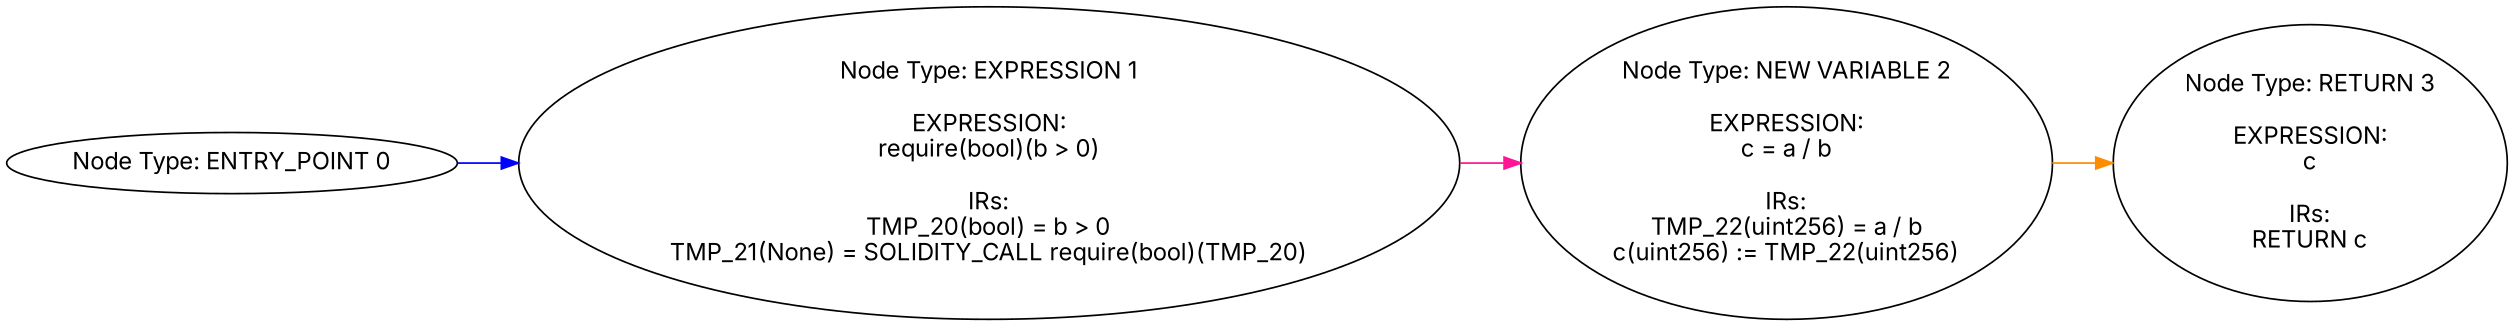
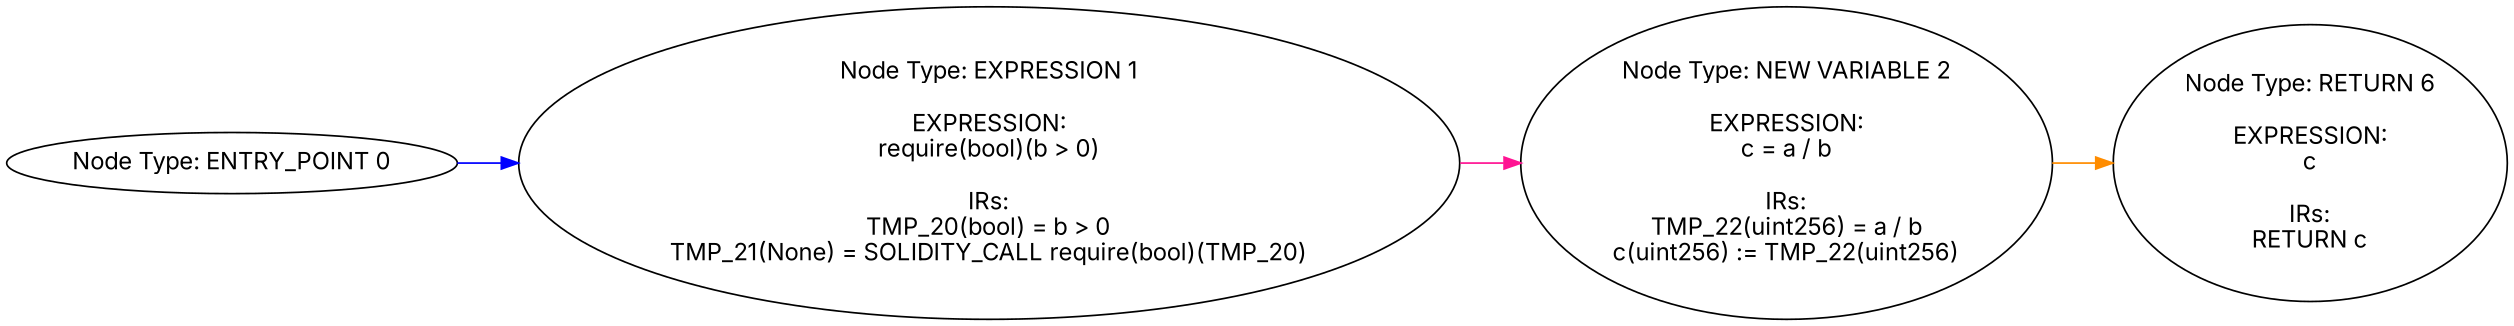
  digraph {
    rankdir=LR
    fontname=Inter
    node [fontname=Inter]
    edge [fontname=Inter]
    n1 [label="Node Type: ENTRY_POINT 0\n"]
    n2 [label="Node Type: EXPRESSION 1\n\nEXPRESSION:\nrequire(bool)(b > 0)\n\nIRs:\nTMP_20(bool) = b > 0\nTMP_21(None) = SOLIDITY_CALL require(bool)(TMP_20)"]
    n3 [label="Node Type: NEW VARIABLE 2\n\nEXPRESSION:\nc = a / b\n\nIRs:\nTMP_22(uint256) = a / b\nc(uint256) := TMP_22(uint256)"]
-   n4 [label="Node Type: RETURN 3\n\nEXPRESSION:\nc\n\nIRs:\nRETURN c"]
+   n4 [label="Node Type: RETURN 6\n\nEXPRESSION:\nc\n\nIRs:\nRETURN c"]
    n1 -> n2 [color=blue]
    n2 -> n3 [color=deeppink]
    n3 -> n4 [color=darkorange]
  }
